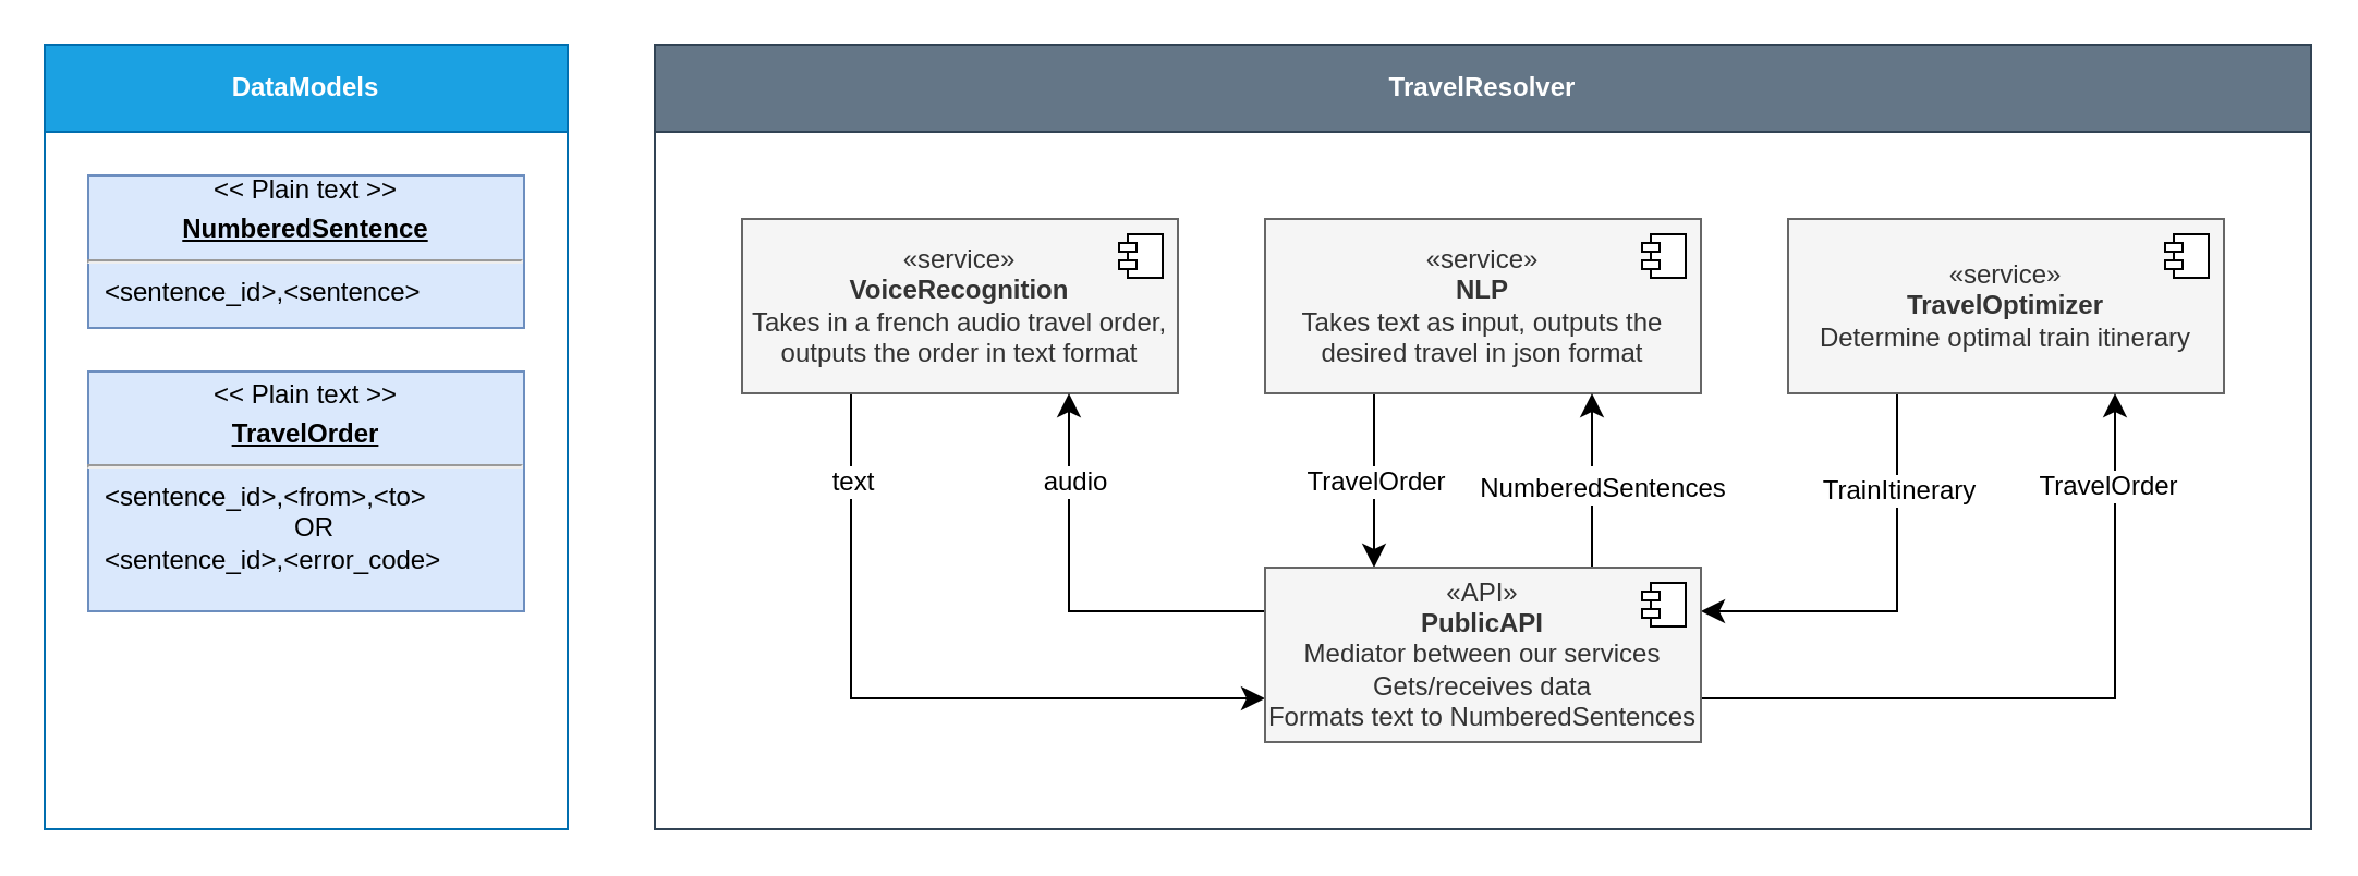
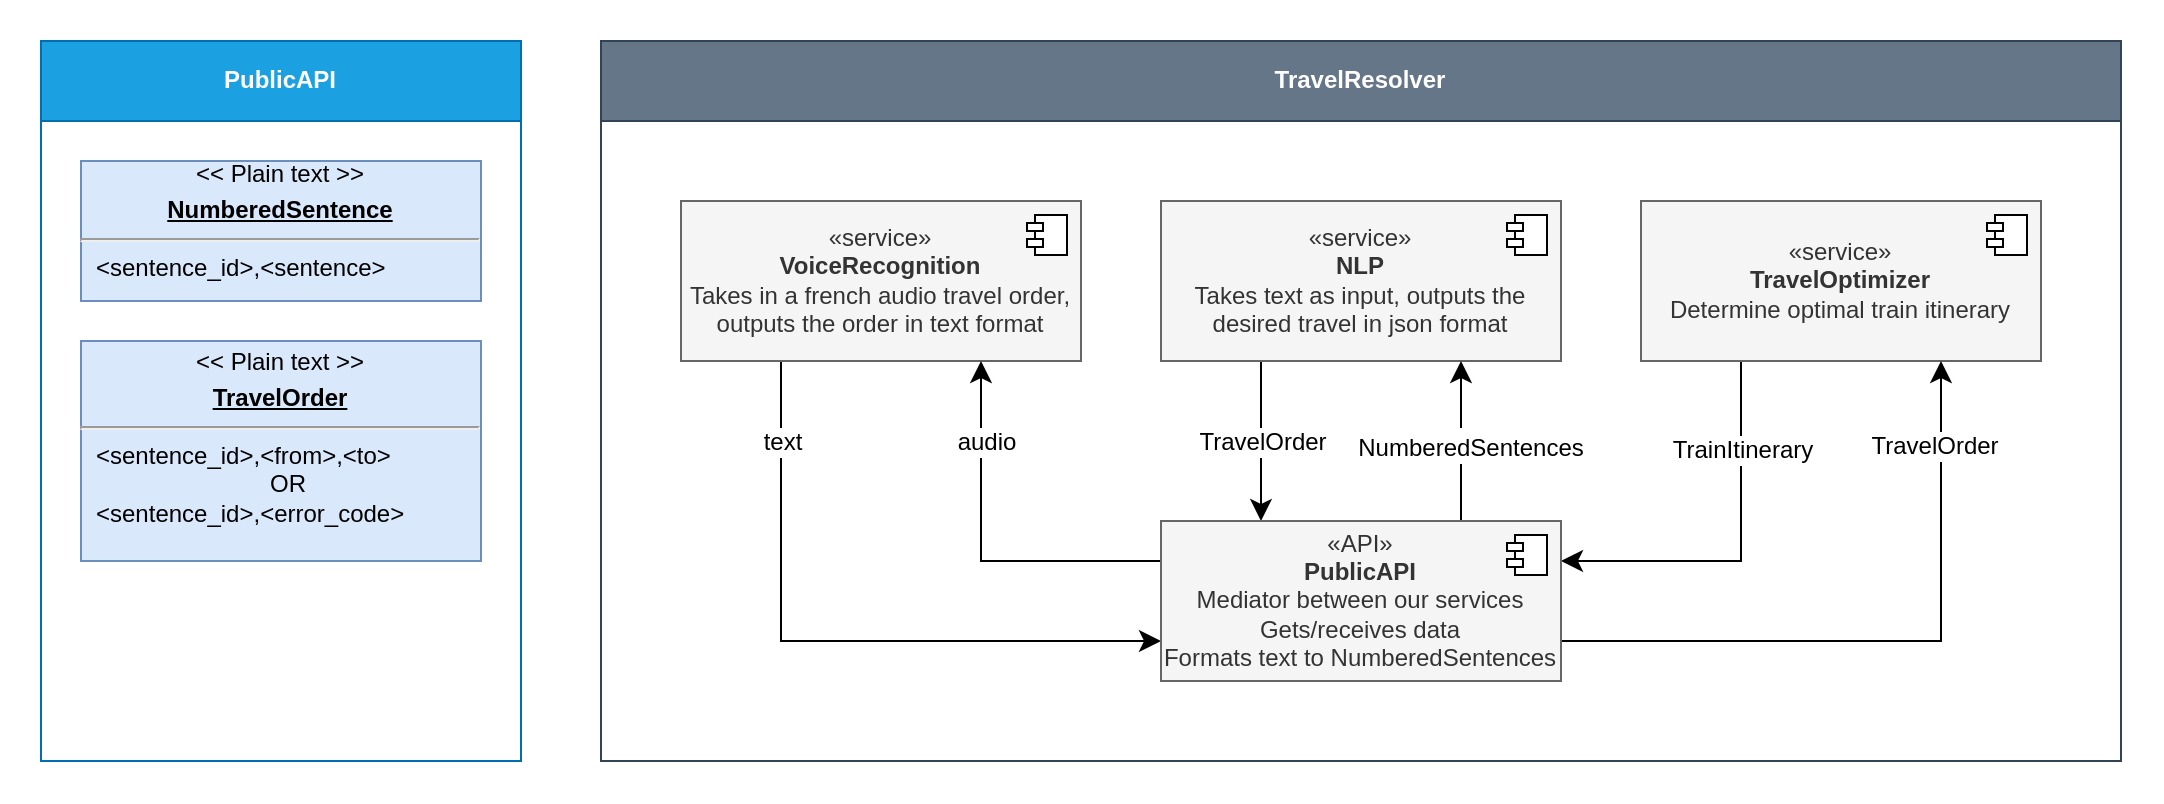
  <mxCell id="0" />
  <mxCell id="1" parent="0" />
  <mxCell id="2" style="edgeStyle=orthogonalEdgeStyle;shape=connector;rounded=0;orthogonalLoop=1;jettySize=auto;html=1;exitX=0.25;exitY=1;exitDx=0;exitDy=0;labelBackgroundColor=default;strokeColor=default;fontFamily=Helvetica;fontSize=12;fontColor=default;endArrow=classic;startSize=8;endSize=8;entryX=0.25;entryY=0;entryDx=0;entryDy=0;" parent="1" source="4" target="21" edge="1"><mxGeometry relative="1" as="geometry" /></mxCell>
  <mxCell id="3" value="TravelOrder" style="edgeLabel;html=1;align=center;verticalAlign=middle;resizable=0;points=[];fontSize=12;fontFamily=Helvetica;fontColor=default;" parent="2" vertex="1" connectable="0"><mxGeometry x="0.008" relative="1" as="geometry"><mxPoint as="offset" /></mxGeometry></mxCell>
  <mxCell id="4" value="«service»&lt;br&gt;&lt;b&gt;NLP&lt;br&gt;&lt;/b&gt;Takes text as input, outputs the desired travel in json format" style="html=1;dropTarget=0;whiteSpace=wrap;fontFamily=Helvetica;fontSize=12;fontColor=#333333;fillColor=#f5f5f5;strokeColor=#666666;" parent="1" vertex="1"><mxGeometry x="580" y="100" width="200" height="80" as="geometry" /></mxCell>
  <mxCell id="5" value="" style="shape=module;jettyWidth=8;jettyHeight=4;fontFamily=Helvetica;fontSize=12;fontColor=default;" parent="4" vertex="1"><mxGeometry x="1" width="20" height="20" relative="1" as="geometry"><mxPoint x="-27" y="7" as="offset" /></mxGeometry></mxCell>
  <mxCell id="6" style="edgeStyle=orthogonalEdgeStyle;shape=connector;rounded=0;orthogonalLoop=1;jettySize=auto;html=1;exitX=0.25;exitY=1;exitDx=0;exitDy=0;entryX=1;entryY=0.25;entryDx=0;entryDy=0;labelBackgroundColor=default;strokeColor=default;fontFamily=Helvetica;fontSize=12;fontColor=default;endArrow=classic;startSize=8;endSize=8;" parent="1" source="8" target="21" edge="1"><mxGeometry relative="1" as="geometry" /></mxCell>
  <mxCell id="7" value="TrainItinerary" style="edgeLabel;html=1;align=center;verticalAlign=middle;resizable=0;points=[];fontSize=12;fontFamily=Helvetica;fontColor=default;" parent="6" vertex="1" connectable="0"><mxGeometry x="-0.533" relative="1" as="geometry"><mxPoint as="offset" /></mxGeometry></mxCell>
  <mxCell id="8" value="«service»&lt;b&gt;&lt;br&gt;TravelOptimizer&lt;/b&gt;&lt;br&gt;Determine optimal train itinerary" style="html=1;dropTarget=0;whiteSpace=wrap;fontFamily=Helvetica;fontSize=12;fontColor=#333333;fillColor=#f5f5f5;strokeColor=#666666;" parent="1" vertex="1"><mxGeometry x="820" y="100" width="200" height="80" as="geometry" /></mxCell>
  <mxCell id="9" value="" style="shape=module;jettyWidth=8;jettyHeight=4;fontFamily=Helvetica;fontSize=12;fontColor=default;" parent="8" vertex="1"><mxGeometry x="1" width="20" height="20" relative="1" as="geometry"><mxPoint x="-27" y="7" as="offset" /></mxGeometry></mxCell>
  <mxCell id="10" style="edgeStyle=orthogonalEdgeStyle;shape=connector;rounded=0;orthogonalLoop=1;jettySize=auto;html=1;exitX=0.25;exitY=1;exitDx=0;exitDy=0;entryX=0;entryY=0.75;entryDx=0;entryDy=0;labelBackgroundColor=default;strokeColor=default;fontFamily=Helvetica;fontSize=12;fontColor=default;endArrow=classic;startSize=8;endSize=8;" parent="1" source="12" target="21" edge="1"><mxGeometry relative="1" as="geometry" /></mxCell>
  <mxCell id="11" value="text" style="edgeLabel;html=1;align=center;verticalAlign=middle;resizable=0;points=[];fontSize=12;fontFamily=Helvetica;fontColor=default;" parent="10" vertex="1" connectable="0"><mxGeometry x="-0.707" y="-1" relative="1" as="geometry"><mxPoint x="1" y="-8" as="offset" /></mxGeometry></mxCell>
  <mxCell id="12" value="«service»&lt;b&gt;&lt;br&gt;VoiceRecognition&lt;/b&gt;&lt;br&gt;Takes in a french audio travel order,&lt;br&gt;outputs the order in text format" style="html=1;dropTarget=0;whiteSpace=wrap;fontFamily=Helvetica;fontSize=12;fontColor=#333333;fillColor=#f5f5f5;strokeColor=#666666;" parent="1" vertex="1"><mxGeometry x="340" y="100" width="200" height="80" as="geometry" /></mxCell>
  <mxCell id="13" value="" style="shape=module;jettyWidth=8;jettyHeight=4;fontFamily=Helvetica;fontSize=12;fontColor=default;" parent="12" vertex="1"><mxGeometry x="1" width="20" height="20" relative="1" as="geometry"><mxPoint x="-27" y="7" as="offset" /></mxGeometry></mxCell>
  <mxCell id="14" style="edgeStyle=orthogonalEdgeStyle;shape=connector;rounded=0;orthogonalLoop=1;jettySize=auto;html=1;entryX=0.75;entryY=1;entryDx=0;entryDy=0;labelBackgroundColor=default;strokeColor=default;fontFamily=Helvetica;fontSize=12;fontColor=default;endArrow=classic;startSize=8;endSize=8;exitX=0.75;exitY=0;exitDx=0;exitDy=0;" parent="1" source="21" target="4" edge="1"><mxGeometry relative="1" as="geometry" /></mxCell>
  <mxCell id="15" value="text" style="edgeLabel;html=1;align=center;verticalAlign=middle;resizable=0;points=[];fontSize=12;fontFamily=Helvetica;fontColor=default;" parent="14" vertex="1" connectable="0"><mxGeometry x="0.292" y="-1" relative="1" as="geometry"><mxPoint x="-1" y="12" as="offset" /></mxGeometry></mxCell>
  <mxCell id="16" value="NumberedSentences" style="edgeLabel;html=1;align=center;verticalAlign=middle;resizable=0;points=[];fontSize=12;fontFamily=Helvetica;fontColor=default;" parent="14" vertex="1" connectable="0"><mxGeometry x="-0.083" y="-4" relative="1" as="geometry"><mxPoint as="offset" /></mxGeometry></mxCell>
  <mxCell id="17" style="edgeStyle=orthogonalEdgeStyle;shape=connector;rounded=0;orthogonalLoop=1;jettySize=auto;html=1;entryX=0.75;entryY=1;entryDx=0;entryDy=0;labelBackgroundColor=default;strokeColor=default;fontFamily=Helvetica;fontSize=12;fontColor=default;endArrow=classic;startSize=8;endSize=8;exitX=0;exitY=0.25;exitDx=0;exitDy=0;" parent="1" source="21" target="12" edge="1"><mxGeometry relative="1" as="geometry"><Array as="points"><mxPoint x="490" y="280" /></Array></mxGeometry></mxCell>
  <mxCell id="18" value="audio" style="edgeLabel;html=1;align=center;verticalAlign=middle;resizable=0;points=[];fontSize=12;fontFamily=Helvetica;fontColor=default;" parent="17" vertex="1" connectable="0"><mxGeometry x="0.854" y="-2" relative="1" as="geometry"><mxPoint y="26" as="offset" /></mxGeometry></mxCell>
  <mxCell id="19" style="edgeStyle=orthogonalEdgeStyle;shape=connector;rounded=0;orthogonalLoop=1;jettySize=auto;html=1;labelBackgroundColor=default;strokeColor=default;fontFamily=Helvetica;fontSize=12;fontColor=default;endArrow=classic;startSize=8;endSize=8;exitX=1;exitY=0.75;exitDx=0;exitDy=0;entryX=0.75;entryY=1;entryDx=0;entryDy=0;" parent="1" source="21" target="8" edge="1"><mxGeometry relative="1" as="geometry"><Array as="points"><mxPoint x="970" y="320" /></Array></mxGeometry></mxCell>
  <mxCell id="20" value="TravelOrder" style="edgeLabel;html=1;align=center;verticalAlign=middle;resizable=0;points=[];fontSize=12;fontFamily=Helvetica;fontColor=default;" parent="19" vertex="1" connectable="0"><mxGeometry x="0.743" y="4" relative="1" as="geometry"><mxPoint as="offset" /></mxGeometry></mxCell>
  <mxCell id="21" value="«API»&lt;br&gt;&lt;b&gt;PublicAPI&lt;/b&gt;&lt;br&gt;Mediator between our services&lt;br&gt;Gets/receives data&lt;br&gt;Formats text to NumberedSentences" style="html=1;dropTarget=0;whiteSpace=wrap;fontFamily=Helvetica;fontSize=12;fontColor=#333333;fillColor=#f5f5f5;strokeColor=#666666;" parent="1" vertex="1"><mxGeometry x="580" y="260" width="200" height="80" as="geometry" /></mxCell>
  <mxCell id="22" value="" style="shape=module;jettyWidth=8;jettyHeight=4;fontFamily=Helvetica;fontSize=12;fontColor=default;" parent="21" vertex="1"><mxGeometry x="1" width="20" height="20" relative="1" as="geometry"><mxPoint x="-27" y="7" as="offset" /></mxGeometry></mxCell>
  <mxCell id="23" value="TravelResolver" style="swimlane;whiteSpace=wrap;html=1;fontFamily=Helvetica;fontSize=12;fontColor=#ffffff;startSize=40;fillColor=#647687;strokeColor=#314354;" parent="1" vertex="1"><mxGeometry x="300" y="20" width="760" height="360" as="geometry" /></mxCell>
- <mxCell id="24" value="DataModels" style="swimlane;whiteSpace=wrap;html=1;fontFamily=Helvetica;fontSize=12;fontColor=#ffffff;fillColor=#1ba1e2;strokeColor=#006EAF;startSize=40;" parent="1" vertex="1"><mxGeometry x="20" y="20" width="240" height="360" as="geometry" /></mxCell>
+ <mxCell id="24" value="PublicAPI" style="swimlane;whiteSpace=wrap;html=1;fontFamily=Helvetica;fontSize=12;fontColor=#ffffff;fillColor=#1ba1e2;strokeColor=#006EAF;startSize=40;" parent="1" vertex="1"><mxGeometry x="20" y="20" width="240" height="360" as="geometry" /></mxCell>
  <mxCell id="25" value="&lt;div style=&quot;text-align: center;&quot;&gt;&lt;span style=&quot;background-color: initial;&quot;&gt;&amp;lt;&amp;lt; Plain text &amp;gt;&amp;gt;&lt;/span&gt;&lt;/div&gt;&lt;p style=&quot;margin:0px;margin-top:4px;text-align:center;text-decoration:underline;&quot;&gt;&lt;b&gt;NumberedSentence&lt;/b&gt;&lt;/p&gt;&lt;hr&gt;&lt;p style=&quot;margin:0px;margin-left:8px;&quot;&gt;&amp;lt;sentence_id&amp;gt;,&amp;lt;sentence&amp;gt;&lt;/p&gt;" style="verticalAlign=top;align=left;overflow=fill;fontSize=12;fontFamily=Helvetica;html=1;whiteSpace=wrap;fillColor=#dae8fc;strokeColor=#6c8ebf;" parent="24" vertex="1"><mxGeometry x="20" y="60" width="200" height="70" as="geometry" /></mxCell>
  <mxCell id="26" value="&lt;p style=&quot;margin: 4px 0px 0px; text-align: center;&quot;&gt;&amp;lt;&amp;lt; Plain text &amp;gt;&amp;gt;&lt;b style=&quot;text-decoration-line: underline;&quot;&gt;&lt;br&gt;&lt;/b&gt;&lt;/p&gt;&lt;p style=&quot;margin:0px;margin-top:4px;text-align:center;text-decoration:underline;&quot;&gt;&lt;b&gt;TravelOrder&lt;/b&gt;&lt;/p&gt;&lt;hr&gt;&lt;p style=&quot;margin:0px;margin-left:8px;&quot;&gt;&amp;lt;sentence_id&amp;gt;,&amp;lt;from&amp;gt;,&amp;lt;to&amp;gt;&lt;/p&gt;&lt;p style=&quot;text-align: center; margin: 0px 0px 0px 8px;&quot;&gt;OR&lt;/p&gt;&lt;p style=&quot;margin:0px;margin-left:8px;&quot;&gt;&amp;lt;sentence_id&amp;gt;,&amp;lt;error_code&amp;gt;&lt;/p&gt;" style="verticalAlign=top;align=left;overflow=fill;fontSize=12;fontFamily=Helvetica;html=1;whiteSpace=wrap;fillColor=#dae8fc;strokeColor=#6c8ebf;" parent="24" vertex="1"><mxGeometry x="20" y="150" width="200" height="110" as="geometry" /></mxCell>
